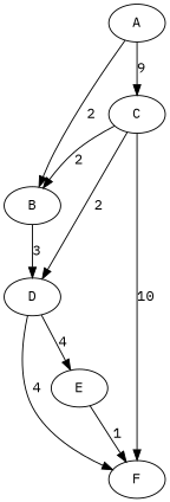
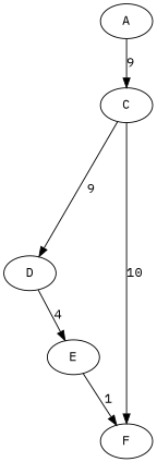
  digraph {
    fontname="IBM Plex Mono"
    node [fillcolor=white fontname="IBM Plex Mono" style=filled]
    edge [fontname="IBM Plex Mono" weight=2]
    A
-   B
    C
    D
    F
    E
-   A -> B [label=2]
    A -> C [label=9 weight=3]
-   B -> D [label=3 weight=3]
-   C -> B [label=2]
-   C -> D [label=2]
+   C -> D [label=9]
    C -> F [label=10 weight=10]
-   D -> F [label=4 weight=4]
    D -> E [label=4 weight=3]
    E -> F [label=1 weight=1]
  }
